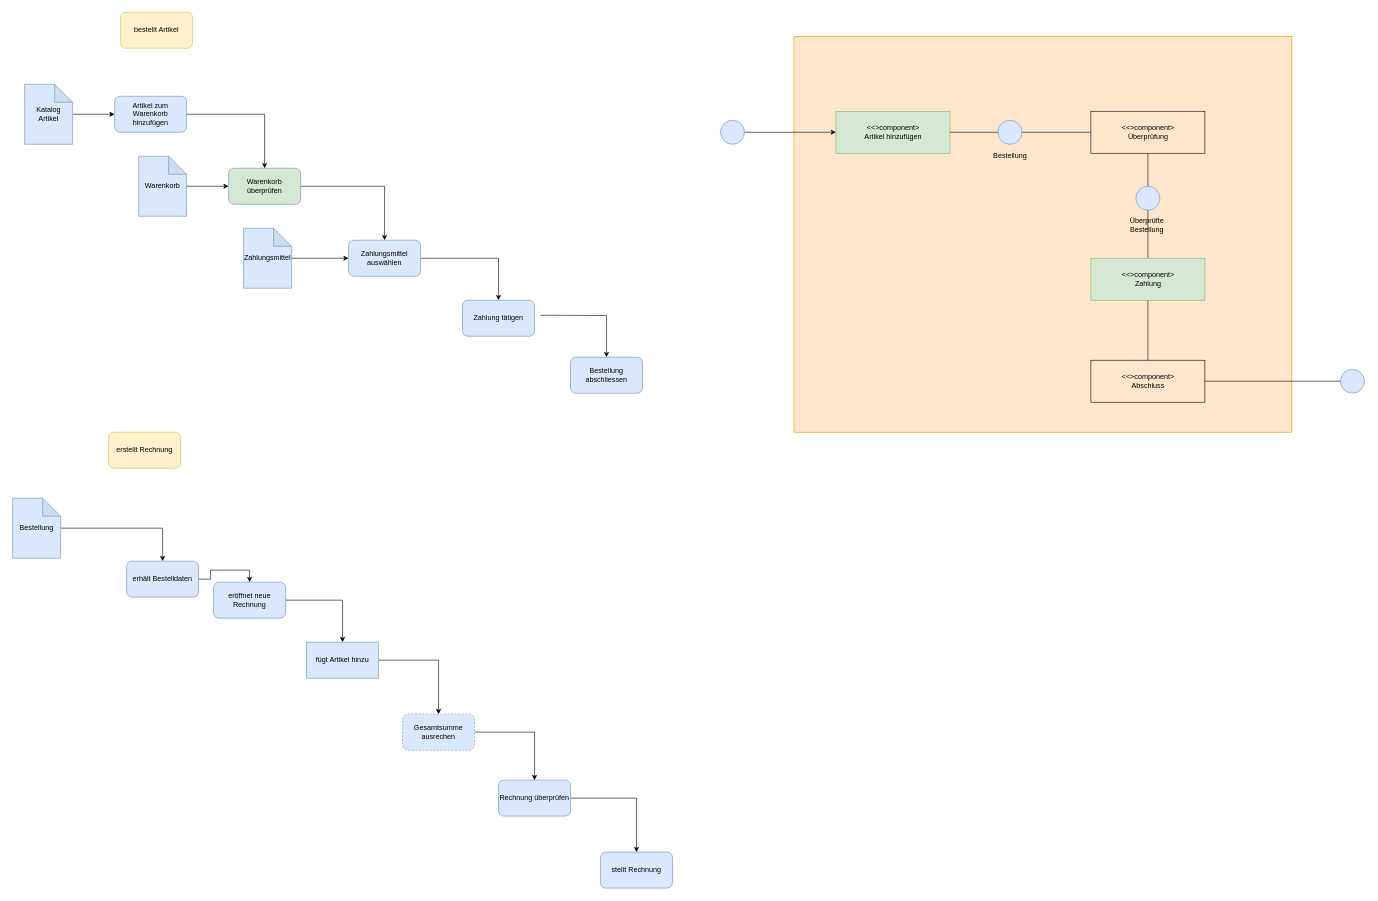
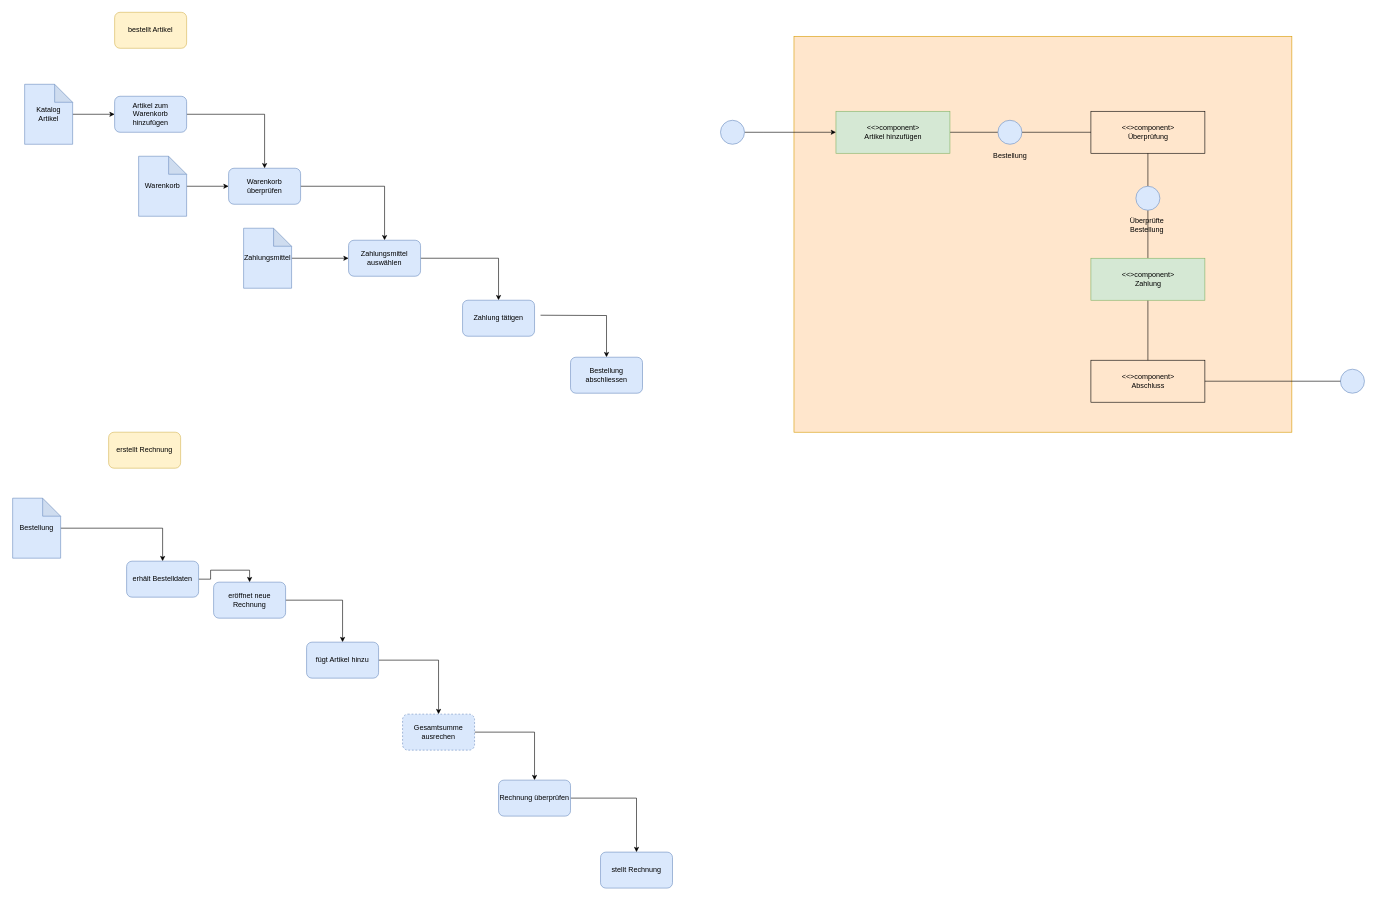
  <mxCell id="0" />
  <mxCell id="1" parent="0" />
- <mxCell id="2" value="bestellt Artikel" style="rounded=1;whiteSpace=wrap;html=1;fillColor=#fff2cc;strokeColor=#d6b656;" parent="1" vertex="1"><mxGeometry x="200" y="20" width="120" height="60" as="geometry" /></mxCell>
+ <mxCell id="2" value="bestellt Artikel" style="rounded=1;whiteSpace=wrap;html=1;fillColor=#fff2cc;strokeColor=#d6b656;" parent="1" vertex="1"><mxGeometry x="190" y="20" width="120" height="60" as="geometry" /></mxCell>
  <mxCell id="3" style="edgeStyle=orthogonalEdgeStyle;rounded=0;orthogonalLoop=1;jettySize=auto;html=1;entryX=0.5;entryY=0;entryDx=0;entryDy=0;" parent="1" source="4" target="6" edge="1"><mxGeometry relative="1" as="geometry" /></mxCell>
- <mxCell id="4" value="Warenkorb überprüfen" style="rounded=1;whiteSpace=wrap;html=1;fillColor=#d5e8d4;strokeColor=#6c8ebf;" parent="1" vertex="1"><mxGeometry x="380" y="280" width="120" height="60" as="geometry" /></mxCell>
+ <mxCell id="4" value="Warenkorb überprüfen" style="rounded=1;whiteSpace=wrap;html=1;fillColor=#dae8fc;strokeColor=#6c8ebf;" parent="1" vertex="1"><mxGeometry x="380" y="280" width="120" height="60" as="geometry" /></mxCell>
  <mxCell id="5" style="edgeStyle=orthogonalEdgeStyle;rounded=0;orthogonalLoop=1;jettySize=auto;html=1;entryX=0.5;entryY=0;entryDx=0;entryDy=0;" parent="1" source="6" target="10" edge="1"><mxGeometry relative="1" as="geometry" /></mxCell>
  <mxCell id="6" value="Zahlungsmittel auswählen" style="rounded=1;whiteSpace=wrap;html=1;fillColor=#dae8fc;strokeColor=#6c8ebf;" parent="1" vertex="1"><mxGeometry x="580" y="400" width="120" height="60" as="geometry" /></mxCell>
  <mxCell id="7" style="edgeStyle=orthogonalEdgeStyle;rounded=0;orthogonalLoop=1;jettySize=auto;html=1;entryX=0;entryY=0.5;entryDx=0;entryDy=0;" parent="1" source="8" target="4" edge="1"><mxGeometry relative="1" as="geometry" /></mxCell>
  <mxCell id="8" value="Warenkorb" style="shape=note;whiteSpace=wrap;html=1;backgroundOutline=1;darkOpacity=0.05;fillColor=#dae8fc;strokeColor=#6c8ebf;" parent="1" vertex="1"><mxGeometry x="230" y="260" width="80" height="100" as="geometry" /></mxCell>
  <mxCell id="9" style="edgeStyle=orthogonalEdgeStyle;rounded=0;orthogonalLoop=1;jettySize=auto;html=1;entryX=0.5;entryY=0;entryDx=0;entryDy=0;exitX=1;exitY=0.5;exitDx=0;exitDy=0;" parent="1" target="15" edge="1"><mxGeometry relative="1" as="geometry"><mxPoint x="900" y="525" as="sourcePoint" /></mxGeometry></mxCell>
  <mxCell id="10" value="Zahlung tätigen" style="rounded=1;whiteSpace=wrap;html=1;fillColor=#dae8fc;strokeColor=#6c8ebf;" parent="1" vertex="1"><mxGeometry x="770" y="500" width="120" height="60" as="geometry" /></mxCell>
  <mxCell id="11" style="edgeStyle=orthogonalEdgeStyle;rounded=0;orthogonalLoop=1;jettySize=auto;html=1;entryX=0.5;entryY=0;entryDx=0;entryDy=0;" parent="1" source="12" target="4" edge="1"><mxGeometry relative="1" as="geometry" /></mxCell>
  <mxCell id="12" value="Artikel zum Warenkorb hinzufügen" style="rounded=1;whiteSpace=wrap;html=1;fillColor=#dae8fc;strokeColor=#6c8ebf;" parent="1" vertex="1"><mxGeometry x="190" y="160" width="120" height="60" as="geometry" /></mxCell>
  <mxCell id="13" style="edgeStyle=orthogonalEdgeStyle;rounded=0;orthogonalLoop=1;jettySize=auto;html=1;entryX=0;entryY=0.5;entryDx=0;entryDy=0;" parent="1" source="14" target="12" edge="1"><mxGeometry relative="1" as="geometry" /></mxCell>
  <mxCell id="14" value="Katalog&lt;div&gt;Artikel&lt;/div&gt;" style="shape=note;whiteSpace=wrap;html=1;backgroundOutline=1;darkOpacity=0.05;fillColor=#dae8fc;strokeColor=#6c8ebf;" parent="1" vertex="1"><mxGeometry x="40" y="140" width="80" height="100" as="geometry" /></mxCell>
  <mxCell id="15" value="Bestellung abschliessen" style="rounded=1;whiteSpace=wrap;html=1;fillColor=#dae8fc;strokeColor=#6c8ebf;" parent="1" vertex="1"><mxGeometry x="950" y="595" width="120" height="60" as="geometry" /></mxCell>
  <mxCell id="16" value="erstellt Rechnung" style="rounded=1;whiteSpace=wrap;html=1;fillColor=#fff2cc;strokeColor=#d6b656;" parent="1" vertex="1"><mxGeometry x="180" y="720" width="120" height="60" as="geometry" /></mxCell>
  <mxCell id="17" style="edgeStyle=orthogonalEdgeStyle;rounded=0;orthogonalLoop=1;jettySize=auto;html=1;entryX=0.5;entryY=0;entryDx=0;entryDy=0;" parent="1" source="18" target="20" edge="1"><mxGeometry relative="1" as="geometry" /></mxCell>
  <mxCell id="18" value="eröffnet neue Rechnung" style="rounded=1;whiteSpace=wrap;html=1;fillColor=#dae8fc;strokeColor=#6c8ebf;" parent="1" vertex="1"><mxGeometry x="355" y="970" width="120" height="60" as="geometry" /></mxCell>
  <mxCell id="19" style="edgeStyle=orthogonalEdgeStyle;rounded=0;orthogonalLoop=1;jettySize=auto;html=1;entryX=0.5;entryY=0;entryDx=0;entryDy=0;" parent="1" source="20" target="24" edge="1"><mxGeometry relative="1" as="geometry" /></mxCell>
- <mxCell id="20" value="fügt Artikel hinzu" style="whiteSpace=wrap;html=1;fillColor=#dae8fc;strokeColor=#6c8ebf;rounded=0;" parent="1" vertex="1"><mxGeometry x="510" y="1070" width="120" height="60" as="geometry" /></mxCell>
+ <mxCell id="20" value="fügt Artikel hinzu" style="rounded=1;whiteSpace=wrap;html=1;fillColor=#dae8fc;strokeColor=#6c8ebf;" parent="1" vertex="1"><mxGeometry x="510" y="1070" width="120" height="60" as="geometry" /></mxCell>
  <mxCell id="21" value="" style="edgeStyle=orthogonalEdgeStyle;rounded=0;orthogonalLoop=1;jettySize=auto;html=1;" parent="1" source="22" target="26" edge="1"><mxGeometry relative="1" as="geometry" /></mxCell>
  <mxCell id="22" value="Bestellung" style="shape=note;whiteSpace=wrap;html=1;backgroundOutline=1;darkOpacity=0.05;fillColor=#dae8fc;strokeColor=#6c8ebf;" parent="1" vertex="1"><mxGeometry x="20" y="830" width="80" height="100" as="geometry" /></mxCell>
  <mxCell id="23" style="edgeStyle=orthogonalEdgeStyle;rounded=0;orthogonalLoop=1;jettySize=auto;html=1;entryX=0.5;entryY=0;entryDx=0;entryDy=0;" parent="1" source="24" target="31" edge="1"><mxGeometry relative="1" as="geometry" /></mxCell>
  <mxCell id="24" value="Gesamtsumme ausrechen" style="rounded=1;whiteSpace=wrap;html=1;fillColor=#dae8fc;strokeColor=#6c8ebf;dashed=1;" parent="1" vertex="1"><mxGeometry x="670" y="1190" width="120" height="60" as="geometry" /></mxCell>
  <mxCell id="25" style="edgeStyle=orthogonalEdgeStyle;rounded=0;orthogonalLoop=1;jettySize=auto;html=1;entryX=0.5;entryY=0;entryDx=0;entryDy=0;" parent="1" source="26" target="18" edge="1"><mxGeometry relative="1" as="geometry" /></mxCell>
  <mxCell id="26" value="erhält Bestelldaten" style="rounded=1;whiteSpace=wrap;html=1;fillColor=#dae8fc;strokeColor=#6c8ebf;" parent="1" vertex="1"><mxGeometry x="210" y="935" width="120" height="60" as="geometry" /></mxCell>
  <mxCell id="27" value="stellt Rechnung" style="rounded=1;whiteSpace=wrap;html=1;fillColor=#dae8fc;strokeColor=#6c8ebf;" parent="1" vertex="1"><mxGeometry x="1000" y="1420" width="120" height="60" as="geometry" /></mxCell>
  <mxCell id="28" value="" style="edgeStyle=orthogonalEdgeStyle;rounded=0;orthogonalLoop=1;jettySize=auto;html=1;" parent="1" source="29" target="6" edge="1"><mxGeometry relative="1" as="geometry" /></mxCell>
  <mxCell id="29" value="Zahlungsmittel" style="shape=note;whiteSpace=wrap;html=1;backgroundOutline=1;darkOpacity=0.05;fillColor=#dae8fc;strokeColor=#6c8ebf;" parent="1" vertex="1"><mxGeometry x="405" y="380" width="80" height="100" as="geometry" /></mxCell>
  <mxCell id="30" style="edgeStyle=orthogonalEdgeStyle;rounded=0;orthogonalLoop=1;jettySize=auto;html=1;entryX=0.5;entryY=0;entryDx=0;entryDy=0;" parent="1" source="31" target="27" edge="1"><mxGeometry relative="1" as="geometry" /></mxCell>
  <mxCell id="31" value="Rechnung überprüfen" style="rounded=1;whiteSpace=wrap;html=1;fillColor=#dae8fc;strokeColor=#6c8ebf;" parent="1" vertex="1"><mxGeometry x="830" y="1300" width="120" height="60" as="geometry" /></mxCell>
  <mxCell id="32" value="" style="rounded=0;whiteSpace=wrap;html=1;fillColor=#ffe6cc;strokeColor=#d79b00;" parent="1" vertex="1"><mxGeometry x="1322.5" y="60" width="830" height="660" as="geometry" /></mxCell>
  <mxCell id="33" value="" style="ellipse;whiteSpace=wrap;html=1;aspect=fixed;fillColor=#dae8fc;strokeColor=#6c8ebf;" parent="1" vertex="1"><mxGeometry x="2233.5" y="615" width="40" height="40" as="geometry" /></mxCell>
  <mxCell id="34" style="edgeStyle=orthogonalEdgeStyle;rounded=0;orthogonalLoop=1;jettySize=auto;html=1;endArrow=none;startFill=0;" parent="1" source="35" target="37" edge="1"><mxGeometry relative="1" as="geometry" /></mxCell>
  <mxCell id="35" value="&lt;div&gt;&amp;lt;&amp;lt;&amp;gt;component&amp;gt;&lt;/div&gt;Artikel hinzufügen" style="rounded=0;whiteSpace=wrap;html=1;fillColor=#d5e8d4;strokeColor=#82b366;" parent="1" vertex="1"><mxGeometry x="1392.5" y="185" width="190" height="70" as="geometry" /></mxCell>
  <mxCell id="36" style="edgeStyle=orthogonalEdgeStyle;rounded=0;orthogonalLoop=1;jettySize=auto;html=1;entryX=0;entryY=0.5;entryDx=0;entryDy=0;endArrow=none;startFill=0;" parent="1" source="37" target="40" edge="1"><mxGeometry relative="1" as="geometry" /></mxCell>
  <mxCell id="37" value="" style="ellipse;whiteSpace=wrap;html=1;aspect=fixed;fillColor=#dae8fc;strokeColor=#6c8ebf;" parent="1" vertex="1"><mxGeometry x="1662.5" y="200" width="40" height="40" as="geometry" /></mxCell>
  <mxCell id="38" value="Bestellung" style="text;html=1;align=center;verticalAlign=middle;whiteSpace=wrap;rounded=0;" parent="1" vertex="1"><mxGeometry x="1652.5" y="245" width="60" height="30" as="geometry" /></mxCell>
  <mxCell id="39" style="edgeStyle=orthogonalEdgeStyle;rounded=0;orthogonalLoop=1;jettySize=auto;html=1;endArrow=none;startFill=0;" parent="1" source="40" target="42" edge="1"><mxGeometry relative="1" as="geometry" /></mxCell>
  <mxCell id="40" value="&lt;div&gt;&amp;lt;&amp;lt;&amp;gt;component&amp;gt;&lt;/div&gt;&lt;div&gt;Überprüfung&lt;/div&gt;" style="rounded=0;whiteSpace=wrap;html=1;fillColor=none;" parent="1" vertex="1"><mxGeometry x="1817.5" y="185" width="190" height="70" as="geometry" /></mxCell>
  <mxCell id="41" style="edgeStyle=orthogonalEdgeStyle;rounded=0;orthogonalLoop=1;jettySize=auto;html=1;entryX=0.5;entryY=0;entryDx=0;entryDy=0;endArrow=none;startFill=0;" parent="1" source="42" target="45" edge="1"><mxGeometry relative="1" as="geometry" /></mxCell>
  <mxCell id="42" value="" style="ellipse;whiteSpace=wrap;html=1;aspect=fixed;fillColor=#dae8fc;strokeColor=#6c8ebf;" parent="1" vertex="1"><mxGeometry x="1892.5" y="310" width="40" height="40" as="geometry" /></mxCell>
  <mxCell id="43" value="Überprüfte Bestellung" style="text;html=1;align=center;verticalAlign=middle;whiteSpace=wrap;rounded=0;" parent="1" vertex="1"><mxGeometry x="1880.5" y="360" width="60" height="30" as="geometry" /></mxCell>
  <mxCell id="44" value="" style="edgeStyle=orthogonalEdgeStyle;rounded=0;orthogonalLoop=1;jettySize=auto;html=1;endArrow=none;endFill=0;" parent="1" source="45" target="47" edge="1"><mxGeometry relative="1" as="geometry" /></mxCell>
  <mxCell id="45" value="&lt;div&gt;&amp;lt;&amp;lt;&amp;gt;component&amp;gt;&lt;/div&gt;&lt;div&gt;Zahlung&lt;/div&gt;" style="rounded=0;whiteSpace=wrap;html=1;fillColor=#d5e8d4;strokeColor=#82b366;" parent="1" vertex="1"><mxGeometry x="1817.5" y="430" width="190" height="70" as="geometry" /></mxCell>
  <mxCell id="46" style="edgeStyle=orthogonalEdgeStyle;rounded=0;orthogonalLoop=1;jettySize=auto;html=1;entryX=0;entryY=0.5;entryDx=0;entryDy=0;endArrow=none;startFill=0;" parent="1" source="47" target="33" edge="1"><mxGeometry relative="1" as="geometry" /></mxCell>
  <mxCell id="47" value="&lt;div&gt;&amp;lt;&amp;lt;&amp;gt;component&amp;gt;&lt;/div&gt;&lt;div&gt;Abschluss&lt;/div&gt;" style="rounded=0;whiteSpace=wrap;html=1;fillColor=none;" parent="1" vertex="1"><mxGeometry x="1817.5" y="600" width="190" height="70" as="geometry" /></mxCell>
  <mxCell id="48" style="edgeStyle=orthogonalEdgeStyle;rounded=0;orthogonalLoop=1;jettySize=auto;html=1;entryX=0;entryY=0.5;entryDx=0;entryDy=0;" parent="1" source="49" target="35" edge="1"><mxGeometry relative="1" as="geometry"><Array as="points"><mxPoint x="1272.5" y="220" /><mxPoint x="1272.5" y="220" /></Array></mxGeometry></mxCell>
  <mxCell id="49" value="" style="ellipse;whiteSpace=wrap;html=1;aspect=fixed;fillColor=#dae8fc;strokeColor=#6c8ebf;" parent="1" vertex="1"><mxGeometry x="1200" y="200" width="40" height="40" as="geometry" /></mxCell>
